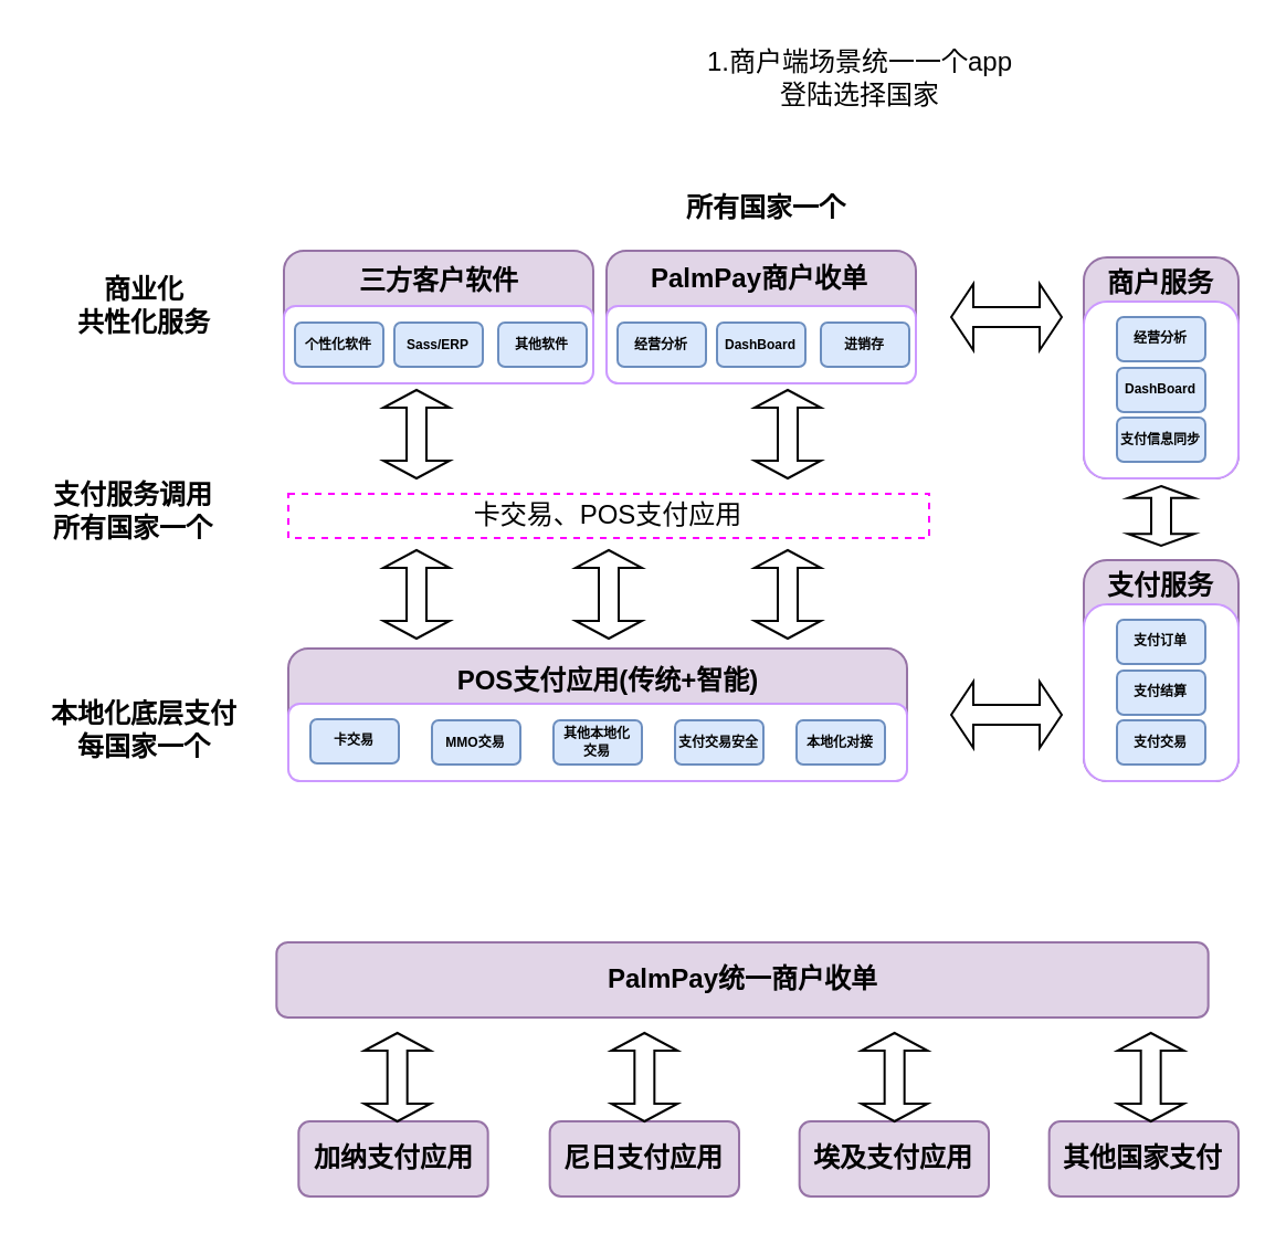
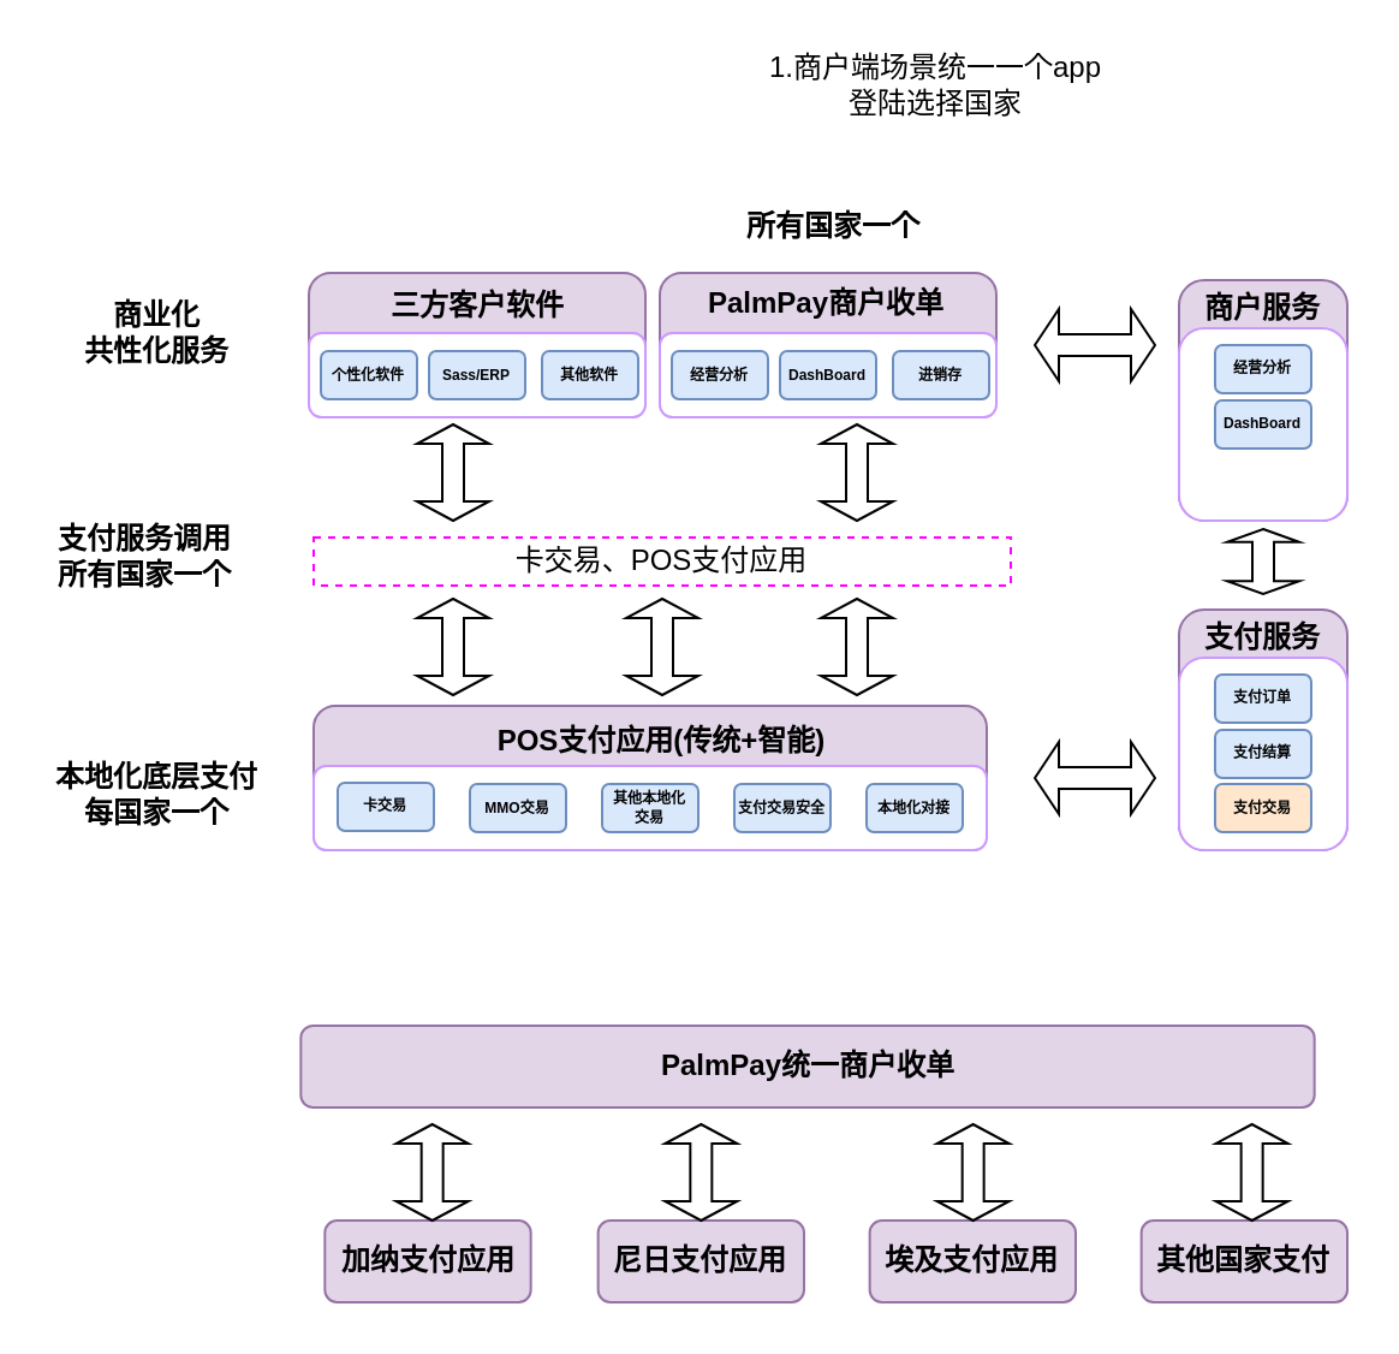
  <mxCell id="0" />
  <mxCell id="1" parent="0" />
  <mxCell id="2" value="&lt;b&gt;&lt;br&gt;&lt;/b&gt;" style="rounded=1;whiteSpace=wrap;html=1;fillColor=#e1d5e7;strokeColor=#9673a6;" parent="1" vertex="1"><mxGeometry x="130" y="293" width="280" height="60" as="geometry" /></mxCell>
  <mxCell id="3" value="卡交易、POS支付应用" style="rounded=0;whiteSpace=wrap;html=1;dashed=1;strokeColor=#FF00FF;" parent="1" vertex="1"><mxGeometry x="130" y="223" width="290" height="20" as="geometry" /></mxCell>
  <mxCell id="4" value="" style="shape=doubleArrow;direction=south;whiteSpace=wrap;html=1;" parent="1" vertex="1"><mxGeometry x="341" y="248.5" width="30" height="40" as="geometry" /></mxCell>
  <mxCell id="5" value="" style="shape=doubleArrow;whiteSpace=wrap;html=1;" parent="1" vertex="1"><mxGeometry x="430" y="308" width="50" height="30" as="geometry" /></mxCell>
  <mxCell id="6" value="" style="rounded=1;whiteSpace=wrap;html=1;strokeColor=#CC99FF;" parent="1" vertex="1"><mxGeometry x="130" y="318" width="280" height="35" as="geometry" /></mxCell>
  <mxCell id="7" value="&lt;b&gt;POS支付应用(传统+智能)&lt;/b&gt;" style="text;html=1;strokeColor=none;fillColor=none;align=center;verticalAlign=middle;whiteSpace=wrap;rounded=0;" parent="1" vertex="1"><mxGeometry x="190" y="293" width="170" height="30" as="geometry" /></mxCell>
  <mxCell id="8" value="MMO交易" style="rounded=1;whiteSpace=wrap;html=1;strokeColor=#6c8ebf;fontSize=6;fontStyle=1;fillColor=#dae8fc;" parent="1" vertex="1"><mxGeometry x="195" y="325.5" width="40" height="20" as="geometry" /></mxCell>
  <mxCell id="9" value="其他本地化&lt;br&gt;交易" style="rounded=1;whiteSpace=wrap;html=1;strokeColor=#6c8ebf;fontSize=6;fontStyle=1;fillColor=#dae8fc;" parent="1" vertex="1"><mxGeometry x="250" y="325.5" width="40" height="20" as="geometry" /></mxCell>
  <mxCell id="10" value="支付交易安全" style="rounded=1;whiteSpace=wrap;html=1;strokeColor=#6c8ebf;fontSize=6;fontStyle=1;fillColor=#dae8fc;" parent="1" vertex="1"><mxGeometry x="305" y="325.5" width="40" height="20" as="geometry" /></mxCell>
  <mxCell id="11" value="本地化对接" style="rounded=1;whiteSpace=wrap;html=1;strokeColor=#6c8ebf;fontSize=6;fontStyle=1;fillColor=#dae8fc;" parent="1" vertex="1"><mxGeometry x="360" y="325.5" width="40" height="20" as="geometry" /></mxCell>
  <mxCell id="12" value="&lt;font style=&quot;font-size: 12px&quot;&gt;本地化底层支付&lt;br&gt;每国家一个&lt;br&gt;&lt;/font&gt;" style="text;html=1;strokeColor=none;fillColor=none;align=center;verticalAlign=middle;whiteSpace=wrap;rounded=0;fontSize=6;fontStyle=1" parent="1" vertex="1"><mxGeometry y="315" width="90" height="30" as="geometry" x="20" /></mxCell>
  <mxCell id="13" value="&lt;font style=&quot;font-size: 12px&quot;&gt;商业化&lt;br&gt;共性化服务&lt;/font&gt;" style="text;html=1;strokeColor=none;fillColor=none;align=center;verticalAlign=middle;whiteSpace=wrap;rounded=0;fontSize=6;fontStyle=1" parent="1" vertex="1"><mxGeometry x="30" y="123" width="70" height="30" as="geometry" /></mxCell>
  <mxCell id="14" value="&lt;b&gt;&lt;br&gt;&lt;/b&gt;" style="rounded=1;whiteSpace=wrap;html=1;fillColor=#e1d5e7;strokeColor=#9673a6;" parent="1" vertex="1"><mxGeometry x="128" y="113" width="140" height="60" as="geometry" /></mxCell>
  <mxCell id="15" value="" style="rounded=1;whiteSpace=wrap;html=1;strokeColor=#CC99FF;" parent="1" vertex="1"><mxGeometry x="128" y="138" width="140" height="35" as="geometry" /></mxCell>
  <mxCell id="16" value="&lt;span style=&quot;font-family: &amp;#34;helvetica&amp;#34;&quot;&gt;&lt;b&gt;三方客户软件&lt;/b&gt;&lt;/span&gt;" style="text;html=1;strokeColor=none;fillColor=none;align=center;verticalAlign=middle;whiteSpace=wrap;rounded=0;" parent="1" vertex="1"><mxGeometry x="155.5" y="119" width="85" height="15" as="geometry" /></mxCell>
  <mxCell id="17" value="个性化软件" style="rounded=1;whiteSpace=wrap;html=1;strokeColor=#6c8ebf;fontSize=6;fontStyle=1;fillColor=#dae8fc;" parent="1" vertex="1"><mxGeometry x="133" y="145.5" width="40" height="20" as="geometry" /></mxCell>
  <mxCell id="18" value="Sass/ERP" style="rounded=1;whiteSpace=wrap;html=1;strokeColor=#6c8ebf;fontSize=6;fontStyle=1;fillColor=#dae8fc;" parent="1" vertex="1"><mxGeometry x="178" y="145.5" width="40" height="20" as="geometry" /></mxCell>
  <mxCell id="19" value="其他软件" style="rounded=1;whiteSpace=wrap;html=1;strokeColor=#6c8ebf;fontSize=6;fontStyle=1;fillColor=#dae8fc;" parent="1" vertex="1"><mxGeometry x="225" y="145.5" width="40" height="20" as="geometry" /></mxCell>
  <mxCell id="20" value="&lt;span style=&quot;font-size: 12px&quot;&gt;支付服务调用&lt;br&gt;所有国家一个&lt;br&gt;&lt;/span&gt;" style="text;html=1;strokeColor=none;fillColor=none;align=center;verticalAlign=middle;whiteSpace=wrap;rounded=0;fontSize=6;fontStyle=1" parent="1" vertex="1"><mxGeometry y="216" width="80" height="30" as="geometry" x="20" /></mxCell>
  <mxCell id="21" value="&lt;b&gt;&lt;br&gt;&lt;/b&gt;" style="rounded=1;whiteSpace=wrap;html=1;fillColor=#e1d5e7;strokeColor=#9673a6;" parent="1" vertex="1"><mxGeometry x="274" y="113" width="140" height="60" as="geometry" /></mxCell>
  <mxCell id="22" value="" style="rounded=1;whiteSpace=wrap;html=1;strokeColor=#CC99FF;" parent="1" vertex="1"><mxGeometry x="274" y="138" width="140" height="35" as="geometry" /></mxCell>
  <mxCell id="23" value="经营分析" style="rounded=1;whiteSpace=wrap;html=1;strokeColor=#6c8ebf;fontSize=6;fontStyle=1;fillColor=#dae8fc;" parent="1" vertex="1"><mxGeometry x="279" y="145.5" width="40" height="20" as="geometry" /></mxCell>
  <mxCell id="24" value="DashBoard" style="rounded=1;whiteSpace=wrap;html=1;strokeColor=#6c8ebf;fontSize=6;fontStyle=1;fillColor=#dae8fc;" parent="1" vertex="1"><mxGeometry x="324" y="145.5" width="40" height="20" as="geometry" /></mxCell>
  <mxCell id="25" value="进销存" style="rounded=1;whiteSpace=wrap;html=1;strokeColor=#6c8ebf;fontSize=6;fontStyle=1;fillColor=#dae8fc;" parent="1" vertex="1"><mxGeometry x="371" y="145.5" width="40" height="20" as="geometry" /></mxCell>
  <mxCell id="26" value="&lt;font face=&quot;helvetica&quot;&gt;&lt;b&gt;PalmPay商户收单&lt;/b&gt;&lt;/font&gt;" style="text;html=1;strokeColor=none;fillColor=none;align=center;verticalAlign=middle;whiteSpace=wrap;rounded=0;" parent="1" vertex="1"><mxGeometry x="286.67" y="116" width="113.33" height="20" as="geometry" /></mxCell>
  <mxCell id="27" value="&lt;b&gt;&lt;br&gt;&lt;/b&gt;" style="rounded=1;whiteSpace=wrap;html=1;fillColor=#e1d5e7;strokeColor=#9673a6;" parent="1" vertex="1"><mxGeometry x="490" y="253" width="70" height="100" as="geometry" /></mxCell>
  <mxCell id="28" value="" style="rounded=1;whiteSpace=wrap;html=1;strokeColor=#CC99FF;" parent="1" vertex="1"><mxGeometry x="490" y="273" width="70" height="80" as="geometry" /></mxCell>
  <mxCell id="29" value="支付订单" style="rounded=1;whiteSpace=wrap;html=1;strokeColor=#6c8ebf;fontSize=6;fontStyle=1;fillColor=#dae8fc;" parent="1" vertex="1"><mxGeometry x="505" y="280" width="40" height="20" as="geometry" /></mxCell>
  <mxCell id="30" value="支付结算" style="rounded=1;whiteSpace=wrap;html=1;strokeColor=#6c8ebf;fontSize=6;fontStyle=1;fillColor=#dae8fc;" parent="1" vertex="1"><mxGeometry x="505" y="303" width="40" height="20" as="geometry" /></mxCell>
- <mxCell id="31" value="支付交易" style="rounded=1;whiteSpace=wrap;html=1;strokeColor=#6c8ebf;fontSize=6;fontStyle=1;fillColor=#dae8fc;" parent="1" vertex="1"><mxGeometry x="505" y="325.5" width="40" height="20" as="geometry" /></mxCell>
+ <mxCell id="31" value="支付交易" style="rounded=1;whiteSpace=wrap;html=1;strokeColor=#6c8ebf;fontSize=6;fontStyle=1;fillColor=#ffe6cc;" parent="1" vertex="1"><mxGeometry x="505" y="325.5" width="40" height="20" as="geometry" /></mxCell>
  <mxCell id="32" value="&lt;font face=&quot;helvetica&quot;&gt;&lt;b&gt;支付服务&lt;/b&gt;&lt;/font&gt;" style="text;html=1;strokeColor=none;fillColor=none;align=center;verticalAlign=middle;whiteSpace=wrap;rounded=0;" parent="1" vertex="1"><mxGeometry x="495" y="250" width="60" height="30" as="geometry" /></mxCell>
  <mxCell id="33" value="&lt;b&gt;&lt;br&gt;&lt;/b&gt;" style="rounded=1;whiteSpace=wrap;html=1;fillColor=#e1d5e7;strokeColor=#9673a6;" parent="1" vertex="1"><mxGeometry x="490" y="116" width="70" height="100" as="geometry" /></mxCell>
  <mxCell id="34" value="" style="rounded=1;whiteSpace=wrap;html=1;strokeColor=#CC99FF;" parent="1" vertex="1"><mxGeometry x="490" y="136" width="70" height="80" as="geometry" /></mxCell>
  <mxCell id="35" value="经营分析" style="rounded=1;whiteSpace=wrap;html=1;strokeColor=#6c8ebf;fontSize=6;fontStyle=1;fillColor=#dae8fc;" parent="1" vertex="1"><mxGeometry x="505" y="143" width="40" height="20" as="geometry" /></mxCell>
  <mxCell id="36" value="DashBoard" style="rounded=1;whiteSpace=wrap;html=1;strokeColor=#6c8ebf;fontSize=6;fontStyle=1;fillColor=#dae8fc;" parent="1" vertex="1"><mxGeometry x="505" y="166" width="40" height="20" as="geometry" /></mxCell>
- <mxCell id="37" value="支付信息同步" style="rounded=1;whiteSpace=wrap;html=1;strokeColor=#6c8ebf;fontSize=6;fontStyle=1;fillColor=#dae8fc;" parent="1" vertex="1"><mxGeometry x="505" y="188.5" width="40" height="20" as="geometry" /></mxCell>
  <mxCell id="38" value="&lt;font face=&quot;helvetica&quot;&gt;&lt;b&gt;商户服务&lt;/b&gt;&lt;/font&gt;" style="text;html=1;strokeColor=none;fillColor=none;align=center;verticalAlign=middle;whiteSpace=wrap;rounded=0;" parent="1" vertex="1"><mxGeometry x="495" y="113" width="60" height="30" as="geometry" /></mxCell>
  <mxCell id="39" value="" style="shape=doubleArrow;direction=south;whiteSpace=wrap;html=1;" parent="1" vertex="1"><mxGeometry x="510" y="219.5" width="30" height="27" as="geometry" /></mxCell>
  <mxCell id="40" value="" style="shape=doubleArrow;direction=south;whiteSpace=wrap;html=1;" parent="1" vertex="1"><mxGeometry x="260" y="248.5" width="30" height="40" as="geometry" /></mxCell>
  <mxCell id="41" value="" style="shape=doubleArrow;direction=south;whiteSpace=wrap;html=1;" parent="1" vertex="1"><mxGeometry x="173" y="248.5" width="30" height="40" as="geometry" /></mxCell>
  <mxCell id="42" value="" style="shape=doubleArrow;direction=south;whiteSpace=wrap;html=1;" parent="1" vertex="1"><mxGeometry x="341" y="176" width="30" height="40" as="geometry" /></mxCell>
  <mxCell id="43" value="" style="shape=doubleArrow;direction=south;whiteSpace=wrap;html=1;" parent="1" vertex="1"><mxGeometry x="173" y="176" width="30" height="40" as="geometry" /></mxCell>
  <mxCell id="44" value="" style="shape=doubleArrow;whiteSpace=wrap;html=1;" parent="1" vertex="1"><mxGeometry x="430" y="128" width="50" height="30" as="geometry" /></mxCell>
  <mxCell id="45" value="卡交易" style="rounded=1;whiteSpace=wrap;html=1;strokeColor=#6c8ebf;fontSize=6;fontStyle=1;fillColor=#dae8fc;" parent="1" vertex="1"><mxGeometry x="140" y="325" width="40" height="20" as="geometry" /></mxCell>
  <mxCell id="46" value="&lt;span style=&quot;font-size: 12px&quot;&gt;所有国家一个&lt;/span&gt;" style="text;html=1;strokeColor=none;fillColor=none;align=center;verticalAlign=middle;whiteSpace=wrap;rounded=0;fontSize=6;fontStyle=1" parent="1" vertex="1"><mxGeometry x="306" y="79" width="81" height="30" as="geometry" /></mxCell>
  <mxCell id="47" value="&lt;b&gt;加纳支付应用&lt;br&gt;&lt;/b&gt;" style="rounded=1;whiteSpace=wrap;html=1;fillColor=#e1d5e7;strokeColor=#9673a6;" parent="1" vertex="1"><mxGeometry x="134.66" y="507" width="85.67" height="34" as="geometry" /></mxCell>
  <mxCell id="48" value="&lt;b&gt;尼日支付应用&lt;br&gt;&lt;/b&gt;" style="rounded=1;whiteSpace=wrap;html=1;fillColor=#e1d5e7;strokeColor=#9673a6;" parent="1" vertex="1"><mxGeometry x="248.33" y="507" width="85.67" height="34" as="geometry" /></mxCell>
  <mxCell id="49" value="&lt;b&gt;埃及支付应用&lt;br&gt;&lt;/b&gt;" style="rounded=1;whiteSpace=wrap;html=1;fillColor=#e1d5e7;strokeColor=#9673a6;" parent="1" vertex="1"><mxGeometry x="361.33" y="507" width="85.67" height="34" as="geometry" /></mxCell>
  <mxCell id="50" value="&lt;b&gt;其他国家支付&lt;br&gt;&lt;/b&gt;" style="rounded=1;whiteSpace=wrap;html=1;fillColor=#e1d5e7;strokeColor=#9673a6;" parent="1" vertex="1"><mxGeometry x="474.33" y="507" width="85.67" height="34" as="geometry" /></mxCell>
  <mxCell id="51" value="&lt;b&gt;PalmPay统一商户收单&lt;br&gt;&lt;/b&gt;" style="rounded=1;whiteSpace=wrap;html=1;fillColor=#e1d5e7;strokeColor=#9673a6;" parent="1" vertex="1"><mxGeometry x="124.66" y="426" width="421.67" height="34" as="geometry" /></mxCell>
  <mxCell id="52" value="" style="shape=doubleArrow;direction=south;whiteSpace=wrap;html=1;" parent="1" vertex="1"><mxGeometry x="389.33" y="467" width="30" height="40" as="geometry" /></mxCell>
  <mxCell id="53" value="" style="shape=doubleArrow;direction=south;whiteSpace=wrap;html=1;" parent="1" vertex="1"><mxGeometry x="276.17" y="467" width="30" height="40" as="geometry" /></mxCell>
  <mxCell id="54" value="" style="shape=doubleArrow;direction=south;whiteSpace=wrap;html=1;" parent="1" vertex="1"><mxGeometry x="164.33" y="467" width="30" height="40" as="geometry" /></mxCell>
  <mxCell id="55" value="" style="shape=doubleArrow;direction=south;whiteSpace=wrap;html=1;" parent="1" vertex="1"><mxGeometry x="505.33" y="467" width="30" height="40" as="geometry" /></mxCell>
  <mxCell id="56" value="1.商户端场景统一一个app&lt;br&gt;登陆选择国家" style="text;html=1;strokeColor=none;fillColor=none;align=center;verticalAlign=middle;whiteSpace=wrap;rounded=0;" vertex="1" parent="1"><mxGeometry x="306.17" y="20" width="166" height="30" as="geometry" /></mxCell>
